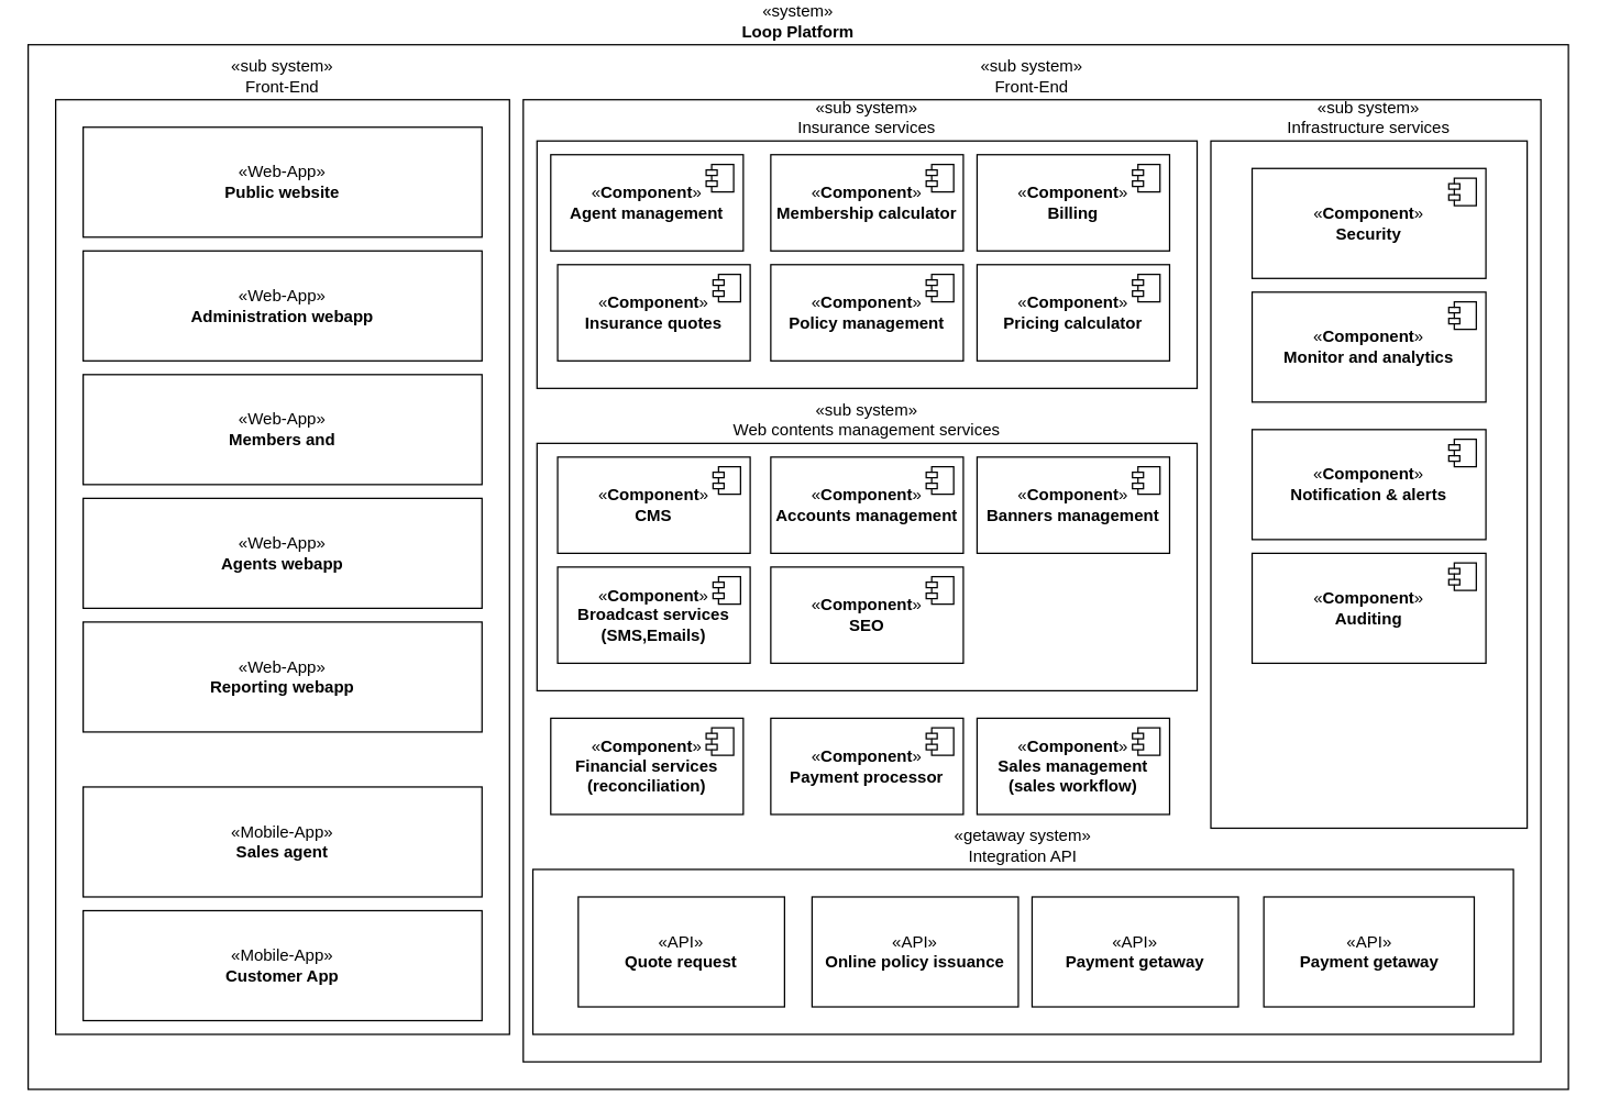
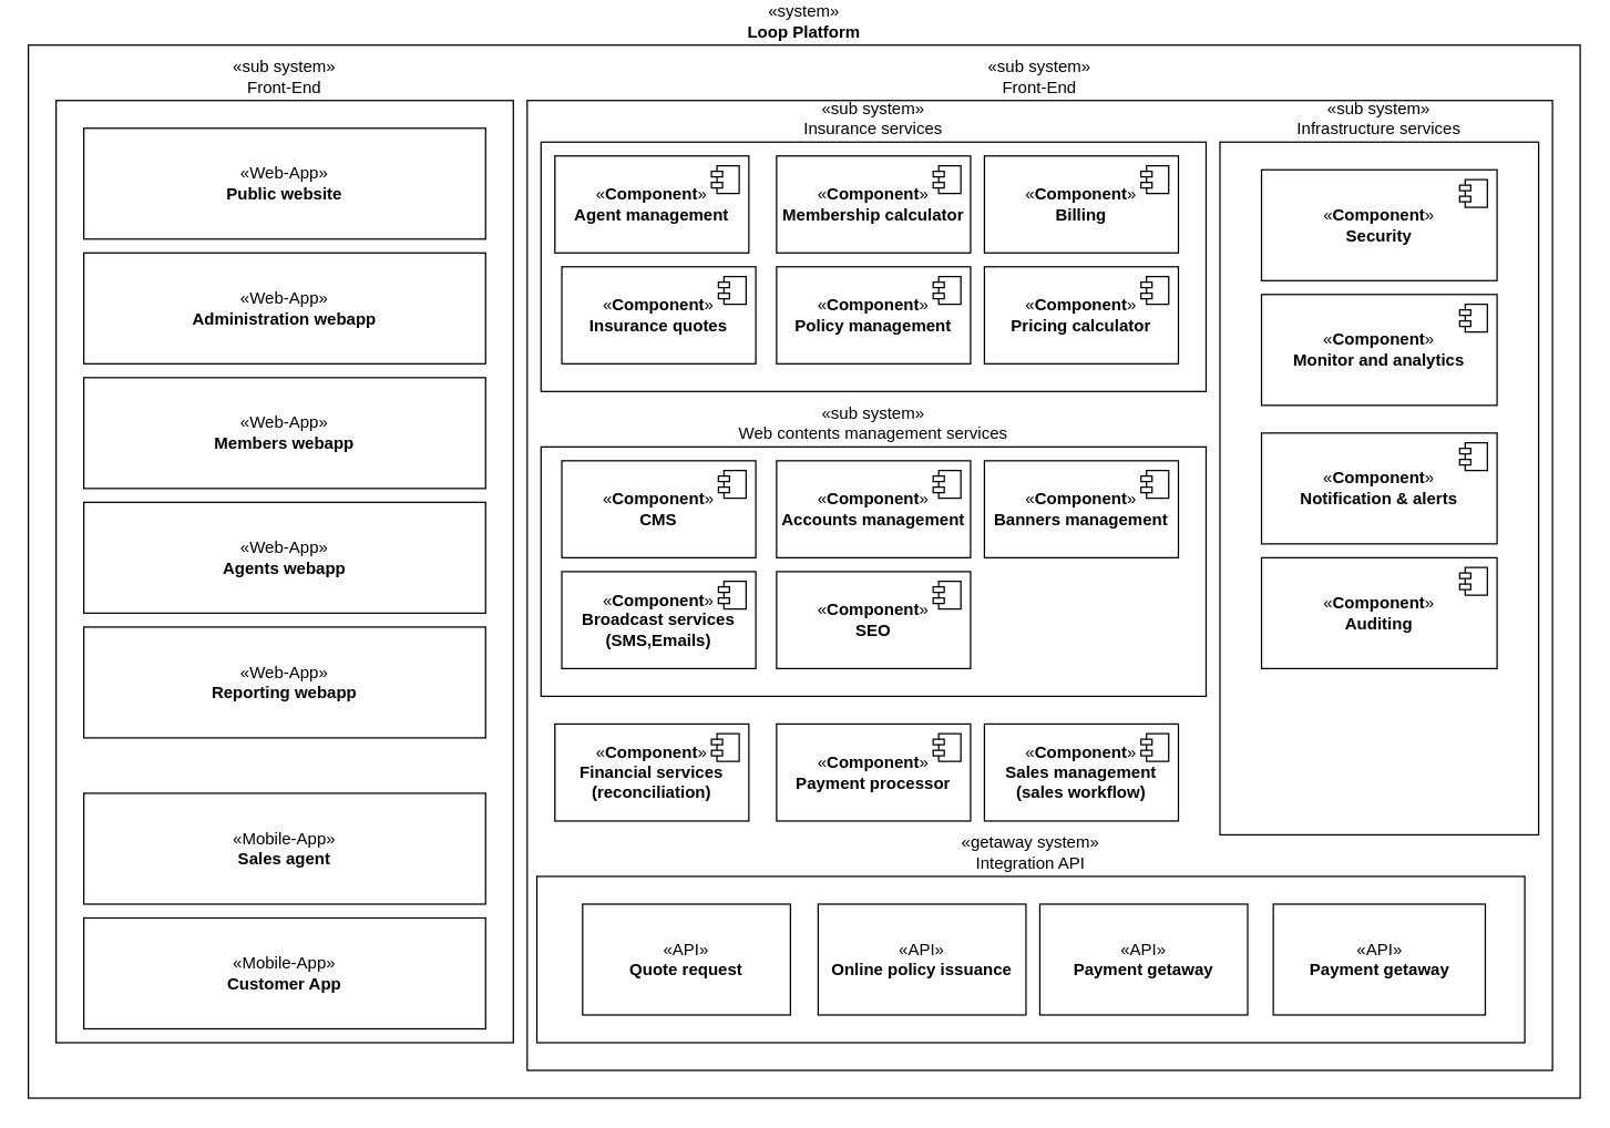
  <mxCell id="0" />
  <mxCell id="1" parent="0" />
  <mxCell id="2" value="«system»&lt;br&gt;&lt;b&gt;Loop Platform&lt;/b&gt;" style="html=1;whiteSpace=wrap;labelPosition=center;verticalLabelPosition=top;align=center;verticalAlign=bottom;" vertex="1" parent="1"><mxGeometry x="20" width="1120" height="760" as="geometry" y="20" /></mxCell>
  <mxCell id="3" value="«sub system»&lt;br&gt;Front-End" style="html=1;whiteSpace=wrap;labelPosition=center;verticalLabelPosition=top;align=center;verticalAlign=bottom;" vertex="1" parent="1"><mxGeometry y="60" width="330" height="680" as="geometry" x="40" /></mxCell>
  <mxCell id="4" value="«sub system»&lt;br&gt;Front-End" style="html=1;whiteSpace=wrap;labelPosition=center;verticalLabelPosition=top;align=center;verticalAlign=bottom;" vertex="1" parent="1"><mxGeometry x="380" y="60" width="740" height="700" as="geometry" /></mxCell>
  <mxCell id="5" value="«Web-App»&lt;br&gt;&lt;b&gt;Public website&lt;/b&gt;" style="html=1;whiteSpace=wrap;" vertex="1" parent="1"><mxGeometry x="60" y="80" width="290" height="80" as="geometry" /></mxCell>
  <mxCell id="6" value="«Web-App»&lt;br&gt;&lt;b&gt;Administration webapp&lt;/b&gt;" style="html=1;whiteSpace=wrap;" vertex="1" parent="1"><mxGeometry x="60" y="170" width="290" height="80" as="geometry" /></mxCell>
- <mxCell id="7" value="«Web-App»&lt;br&gt;&lt;b&gt;Members and&lt;/b&gt;" style="html=1;whiteSpace=wrap;" vertex="1" parent="1"><mxGeometry x="60" y="260" width="290" height="80" as="geometry" /></mxCell>
+ <mxCell id="7" value="«Web-App»&lt;br&gt;&lt;b&gt;Members webapp&lt;/b&gt;" style="html=1;whiteSpace=wrap;" vertex="1" parent="1"><mxGeometry x="60" y="260" width="290" height="80" as="geometry" /></mxCell>
  <mxCell id="8" value="«Web-App»&lt;br&gt;&lt;b&gt;Agents webapp&lt;/b&gt;" style="html=1;whiteSpace=wrap;" vertex="1" parent="1"><mxGeometry x="60" y="350" width="290" height="80" as="geometry" /></mxCell>
  <mxCell id="9" value="«Web-App»&lt;br&gt;&lt;b&gt;Reporting webapp&lt;/b&gt;" style="html=1;whiteSpace=wrap;" vertex="1" parent="1"><mxGeometry x="60" y="440" width="290" height="80" as="geometry" /></mxCell>
  <mxCell id="10" value="«Mobile-App»&lt;br&gt;&lt;b&gt;Sales agent&lt;/b&gt;" style="html=1;whiteSpace=wrap;" vertex="1" parent="1"><mxGeometry x="60" y="560" width="290" height="80" as="geometry" /></mxCell>
  <mxCell id="11" value="«Mobile-App»&lt;br&gt;&lt;b&gt;Customer App&lt;/b&gt;" style="html=1;whiteSpace=wrap;" vertex="1" parent="1"><mxGeometry x="60" y="650" width="290" height="80" as="geometry" /></mxCell>
  <mxCell id="12" value="«sub system»&lt;br&gt;Infrastructure services" style="html=1;whiteSpace=wrap;labelPosition=center;verticalLabelPosition=top;align=center;verticalAlign=bottom;" vertex="1" parent="1"><mxGeometry x="880" y="90" width="230" height="500" as="geometry" /></mxCell>
  <mxCell id="13" value="«sub system»&lt;br&gt;Insurance services" style="html=1;whiteSpace=wrap;labelPosition=center;verticalLabelPosition=top;align=center;verticalAlign=bottom;" vertex="1" parent="1"><mxGeometry x="390" y="90" width="480" height="180" as="geometry" /></mxCell>
  <mxCell id="14" value="«getaway system»&lt;br&gt;Integration API" style="html=1;whiteSpace=wrap;labelPosition=center;verticalLabelPosition=top;align=center;verticalAlign=bottom;" vertex="1" parent="1"><mxGeometry x="387" y="620" width="713" height="120" as="geometry" /></mxCell>
  <mxCell id="15" value="«sub system»&lt;br&gt;Web contents management services" style="html=1;whiteSpace=wrap;labelPosition=center;verticalLabelPosition=top;align=center;verticalAlign=bottom;" vertex="1" parent="1"><mxGeometry x="390" y="310" width="480" height="180" as="geometry" /></mxCell>
  <mxCell id="16" value="«&lt;b style=&quot;border-color: var(--border-color);&quot;&gt;Component&lt;/b&gt;»&lt;br&gt;&lt;b&gt;Agent&amp;nbsp;&lt;/b&gt;&lt;b style=&quot;border-color: var(--border-color);&quot;&gt;management&lt;/b&gt;" style="html=1;dropTarget=0;whiteSpace=wrap;" vertex="1" parent="1"><mxGeometry x="400" y="100" width="140" height="70" as="geometry" /></mxCell>
  <mxCell id="17" value="" style="shape=module;jettyWidth=8;jettyHeight=4;" vertex="1" parent="16"><mxGeometry x="1" width="20" height="20" relative="1" as="geometry"><mxPoint x="-27" y="7" as="offset" /></mxGeometry></mxCell>
  <mxCell id="18" value="«&lt;b style=&quot;border-color: var(--border-color);&quot;&gt;Component&lt;/b&gt;»&lt;br&gt;&lt;b&gt;Billing&lt;/b&gt;" style="html=1;dropTarget=0;whiteSpace=wrap;" vertex="1" parent="1"><mxGeometry x="710" y="100" width="140" height="70" as="geometry" /></mxCell>
  <mxCell id="19" value="" style="shape=module;jettyWidth=8;jettyHeight=4;" vertex="1" parent="18"><mxGeometry x="1" width="20" height="20" relative="1" as="geometry"><mxPoint x="-27" y="7" as="offset" /></mxGeometry></mxCell>
  <mxCell id="20" value="«&lt;b style=&quot;border-color: var(--border-color);&quot;&gt;Component&lt;/b&gt;»&lt;br&gt;&lt;b&gt;Membership&amp;nbsp;&lt;/b&gt;&lt;b style=&quot;border-color: var(--border-color);&quot;&gt;calculator&lt;/b&gt;" style="html=1;dropTarget=0;whiteSpace=wrap;" vertex="1" parent="1"><mxGeometry x="560" y="100" width="140" height="70" as="geometry" /></mxCell>
  <mxCell id="21" value="" style="shape=module;jettyWidth=8;jettyHeight=4;" vertex="1" parent="20"><mxGeometry x="1" width="20" height="20" relative="1" as="geometry"><mxPoint x="-27" y="7" as="offset" /></mxGeometry></mxCell>
  <mxCell id="22" value="«&lt;b style=&quot;border-color: var(--border-color);&quot;&gt;Component&lt;/b&gt;»&lt;br&gt;&lt;b&gt;Insurance quotes&lt;/b&gt;" style="html=1;dropTarget=0;whiteSpace=wrap;" vertex="1" parent="1"><mxGeometry x="405" y="180" width="140" height="70" as="geometry" /></mxCell>
  <mxCell id="23" value="" style="shape=module;jettyWidth=8;jettyHeight=4;" vertex="1" parent="22"><mxGeometry x="1" width="20" height="20" relative="1" as="geometry"><mxPoint x="-27" y="7" as="offset" /></mxGeometry></mxCell>
  <mxCell id="24" value="«&lt;b style=&quot;border-color: var(--border-color);&quot;&gt;Component&lt;/b&gt;»&lt;br&gt;&lt;b&gt;Policy&amp;nbsp;&lt;/b&gt;&lt;b style=&quot;border-color: var(--border-color);&quot;&gt;management&lt;/b&gt;" style="html=1;dropTarget=0;whiteSpace=wrap;" vertex="1" parent="1"><mxGeometry x="560" y="180" width="140" height="70" as="geometry" /></mxCell>
  <mxCell id="25" value="" style="shape=module;jettyWidth=8;jettyHeight=4;" vertex="1" parent="24"><mxGeometry x="1" width="20" height="20" relative="1" as="geometry"><mxPoint x="-27" y="7" as="offset" /></mxGeometry></mxCell>
  <mxCell id="26" value="«&lt;b style=&quot;border-color: var(--border-color);&quot;&gt;Component&lt;/b&gt;»&lt;br&gt;&lt;b&gt;Pricing calculator&lt;/b&gt;" style="html=1;dropTarget=0;whiteSpace=wrap;" vertex="1" parent="1"><mxGeometry x="710" y="180" width="140" height="70" as="geometry" /></mxCell>
  <mxCell id="27" value="" style="shape=module;jettyWidth=8;jettyHeight=4;" vertex="1" parent="26"><mxGeometry x="1" width="20" height="20" relative="1" as="geometry"><mxPoint x="-27" y="7" as="offset" /></mxGeometry></mxCell>
  <mxCell id="28" value="«&lt;b style=&quot;border-color: var(--border-color);&quot;&gt;Component&lt;/b&gt;»&lt;br&gt;&lt;b&gt;Security&lt;/b&gt;" style="html=1;dropTarget=0;whiteSpace=wrap;" vertex="1" parent="1"><mxGeometry x="910" y="110" width="170" height="80" as="geometry" /></mxCell>
  <mxCell id="29" value="" style="shape=module;jettyWidth=8;jettyHeight=4;" vertex="1" parent="28"><mxGeometry x="1" width="20" height="20" relative="1" as="geometry"><mxPoint x="-27" y="7" as="offset" /></mxGeometry></mxCell>
  <mxCell id="30" value="«&lt;b style=&quot;border-color: var(--border-color);&quot;&gt;Component&lt;/b&gt;»&lt;br&gt;&lt;b&gt;Auditing&lt;/b&gt;" style="html=1;dropTarget=0;whiteSpace=wrap;" vertex="1" parent="1"><mxGeometry x="910" y="390" width="170" height="80" as="geometry" /></mxCell>
  <mxCell id="31" value="" style="shape=module;jettyWidth=8;jettyHeight=4;" vertex="1" parent="30"><mxGeometry x="1" width="20" height="20" relative="1" as="geometry"><mxPoint x="-27" y="7" as="offset" /></mxGeometry></mxCell>
  <mxCell id="32" value="«&lt;b style=&quot;border-color: var(--border-color);&quot;&gt;Component&lt;/b&gt;»&lt;br&gt;&lt;b&gt;Notification &amp;amp; alerts&lt;/b&gt;" style="html=1;dropTarget=0;whiteSpace=wrap;" vertex="1" parent="1"><mxGeometry x="910" y="300" width="170" height="80" as="geometry" /></mxCell>
  <mxCell id="33" value="" style="shape=module;jettyWidth=8;jettyHeight=4;" vertex="1" parent="32"><mxGeometry x="1" width="20" height="20" relative="1" as="geometry"><mxPoint x="-27" y="7" as="offset" /></mxGeometry></mxCell>
  <mxCell id="34" value="«&lt;b style=&quot;border-color: var(--border-color);&quot;&gt;Component&lt;/b&gt;»&lt;br&gt;&lt;b&gt;Monitor and analytics&lt;/b&gt;" style="html=1;dropTarget=0;whiteSpace=wrap;" vertex="1" parent="1"><mxGeometry x="910" y="200" width="170" height="80" as="geometry" /></mxCell>
  <mxCell id="35" value="" style="shape=module;jettyWidth=8;jettyHeight=4;" vertex="1" parent="34"><mxGeometry x="1" width="20" height="20" relative="1" as="geometry"><mxPoint x="-27" y="7" as="offset" /></mxGeometry></mxCell>
  <mxCell id="36" value="«&lt;b style=&quot;border-color: var(--border-color);&quot;&gt;Component&lt;/b&gt;»&lt;br&gt;&lt;b&gt;CMS&lt;/b&gt;" style="html=1;dropTarget=0;whiteSpace=wrap;" vertex="1" parent="1"><mxGeometry x="405" y="320" width="140" height="70" as="geometry" /></mxCell>
  <mxCell id="37" value="" style="shape=module;jettyWidth=8;jettyHeight=4;" vertex="1" parent="36"><mxGeometry x="1" width="20" height="20" relative="1" as="geometry"><mxPoint x="-27" y="7" as="offset" /></mxGeometry></mxCell>
  <mxCell id="38" value="«&lt;b style=&quot;border-color: var(--border-color);&quot;&gt;Component&lt;/b&gt;»&lt;br&gt;&lt;b&gt;Accounts&amp;nbsp;&lt;/b&gt;&lt;b style=&quot;border-color: var(--border-color);&quot;&gt;management&lt;/b&gt;" style="html=1;dropTarget=0;whiteSpace=wrap;" vertex="1" parent="1"><mxGeometry x="560" y="320" width="140" height="70" as="geometry" /></mxCell>
  <mxCell id="39" value="" style="shape=module;jettyWidth=8;jettyHeight=4;" vertex="1" parent="38"><mxGeometry x="1" width="20" height="20" relative="1" as="geometry"><mxPoint x="-27" y="7" as="offset" /></mxGeometry></mxCell>
  <mxCell id="40" value="«&lt;b style=&quot;border-color: var(--border-color);&quot;&gt;Component&lt;/b&gt;»&lt;br&gt;&lt;b&gt;SEO&lt;/b&gt;" style="html=1;dropTarget=0;whiteSpace=wrap;" vertex="1" parent="1"><mxGeometry x="560" y="400" width="140" height="70" as="geometry" /></mxCell>
  <mxCell id="41" value="" style="shape=module;jettyWidth=8;jettyHeight=4;" vertex="1" parent="40"><mxGeometry x="1" width="20" height="20" relative="1" as="geometry"><mxPoint x="-27" y="7" as="offset" /></mxGeometry></mxCell>
  <mxCell id="42" value="«&lt;b style=&quot;border-color: var(--border-color);&quot;&gt;Component&lt;/b&gt;»&lt;br&gt;&lt;b&gt;Broadcast services&lt;br&gt;(SMS,Emails)&lt;br&gt;&lt;/b&gt;" style="html=1;dropTarget=0;whiteSpace=wrap;" vertex="1" parent="1"><mxGeometry x="405" y="400" width="140" height="70" as="geometry" /></mxCell>
  <mxCell id="43" value="" style="shape=module;jettyWidth=8;jettyHeight=4;" vertex="1" parent="42"><mxGeometry x="1" width="20" height="20" relative="1" as="geometry"><mxPoint x="-27" y="7" as="offset" /></mxGeometry></mxCell>
  <mxCell id="44" value="«&lt;b style=&quot;border-color: var(--border-color);&quot;&gt;Component&lt;/b&gt;»&lt;br&gt;&lt;b&gt;Banners&amp;nbsp;management&lt;/b&gt;" style="html=1;dropTarget=0;whiteSpace=wrap;" vertex="1" parent="1"><mxGeometry x="710" y="320" width="140" height="70" as="geometry" /></mxCell>
  <mxCell id="45" value="" style="shape=module;jettyWidth=8;jettyHeight=4;" vertex="1" parent="44"><mxGeometry x="1" width="20" height="20" relative="1" as="geometry"><mxPoint x="-27" y="7" as="offset" /></mxGeometry></mxCell>
  <mxCell id="46" value="«&lt;b style=&quot;border-color: var(--border-color);&quot;&gt;Component&lt;/b&gt;»&lt;br&gt;&lt;b&gt;Financial services&lt;/b&gt;&lt;br&gt;&lt;b&gt;(reconciliation)&lt;/b&gt;" style="html=1;dropTarget=0;whiteSpace=wrap;" vertex="1" parent="1"><mxGeometry x="400" y="510" width="140" height="70" as="geometry" /></mxCell>
  <mxCell id="47" value="" style="shape=module;jettyWidth=8;jettyHeight=4;" vertex="1" parent="46"><mxGeometry x="1" width="20" height="20" relative="1" as="geometry"><mxPoint x="-27" y="7" as="offset" /></mxGeometry></mxCell>
  <mxCell id="48" value="«&lt;b style=&quot;border-color: var(--border-color);&quot;&gt;Component&lt;/b&gt;»&lt;br&gt;&lt;b&gt;Payment processor&lt;/b&gt;" style="html=1;dropTarget=0;whiteSpace=wrap;" vertex="1" parent="1"><mxGeometry x="560" y="510" width="140" height="70" as="geometry" /></mxCell>
  <mxCell id="49" value="" style="shape=module;jettyWidth=8;jettyHeight=4;" vertex="1" parent="48"><mxGeometry x="1" width="20" height="20" relative="1" as="geometry"><mxPoint x="-27" y="7" as="offset" /></mxGeometry></mxCell>
  <mxCell id="50" value="«&lt;b style=&quot;border-color: var(--border-color);&quot;&gt;Component&lt;/b&gt;»&lt;br&gt;&lt;b&gt;Sales&amp;nbsp;&lt;/b&gt;&lt;b style=&quot;border-color: var(--border-color);&quot;&gt;management&lt;br&gt;(sales workflow)&lt;br&gt;&lt;/b&gt;" style="html=1;dropTarget=0;whiteSpace=wrap;" vertex="1" parent="1"><mxGeometry x="710" y="510" width="140" height="70" as="geometry" /></mxCell>
  <mxCell id="51" value="" style="shape=module;jettyWidth=8;jettyHeight=4;" vertex="1" parent="50"><mxGeometry x="1" width="20" height="20" relative="1" as="geometry"><mxPoint x="-27" y="7" as="offset" /></mxGeometry></mxCell>
  <mxCell id="52" value="«API»&lt;br&gt;&lt;b&gt;Quote request&lt;/b&gt;" style="html=1;whiteSpace=wrap;" vertex="1" parent="1"><mxGeometry x="420" y="640" width="150" height="80" as="geometry" /></mxCell>
  <mxCell id="53" value="«API»&lt;br&gt;&lt;b&gt;Online policy issuance&lt;/b&gt;" style="html=1;whiteSpace=wrap;" vertex="1" parent="1"><mxGeometry x="590" y="640" width="150" height="80" as="geometry" /></mxCell>
  <mxCell id="54" value="«API»&lt;br&gt;&lt;b&gt;Payment&amp;nbsp;getaway&lt;/b&gt;" style="html=1;whiteSpace=wrap;" vertex="1" parent="1"><mxGeometry x="750" y="640" width="150" height="80" as="geometry" /></mxCell>
  <mxCell id="55" value="«API»&lt;br&gt;&lt;b&gt;Payment&amp;nbsp;getaway&lt;/b&gt;" style="html=1;whiteSpace=wrap;" vertex="1" parent="1"><mxGeometry x="918.5" y="640" width="153" height="80" as="geometry" /></mxCell>
